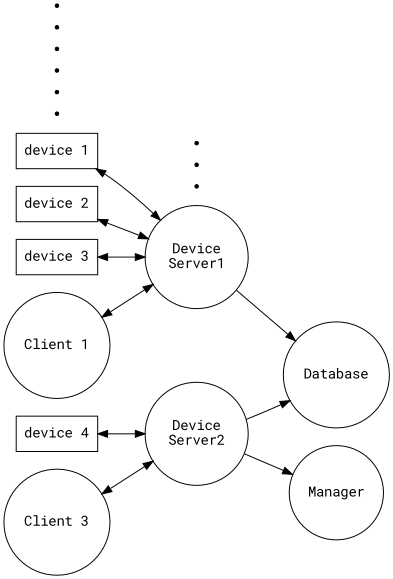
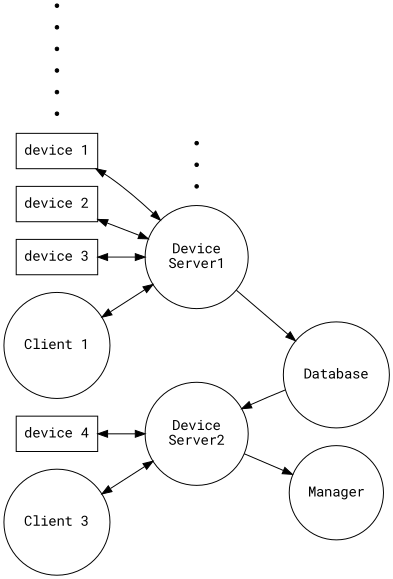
  digraph {
    fontname="Roboto Mono"
    rankdir=LR
    node [fontname="Roboto Mono" shape=point]
    edge [dir=both fontname="Roboto Mono"]
    n1 [label="device 1" shape=box]
    n2 [label="device 2" shape=box]
    n3 [label="device 3" shape=box]
    n4 [label="device 4" shape=box]
    ddummy1
    ddummy2
    ddummy3
    n8 [label="Device\nServer\1" shape=circle]
    n9 [label="Device\nServer\2" shape=circle]
    sdummy1
    sdummy2
    sdummy3
    n13 [label=Manager shape=circle]
    n14 [label=Database shape=circle]
    n15 [label="Client 1" shape=circle]
    n16 [label="Client 3" shape=circle]
    cdummy1
    cdummy2
    cdummy3
    subgraph sub_1 {
      rank=min
      n1
      n2
      n3
      n4
      ddummy1
      ddummy2
      ddummy3
    }
    subgraph sub_2 {
      rank=same
      n8
      n9
      sdummy1
      sdummy2
      sdummy3
    }
    subgraph sub_3 {
      rank=same
      n13
      n14
    }
    subgraph sub_4 {
      rank=same
      n15
      n16
      cdummy1
      cdummy2
      cdummy3
    }
    n1 -> n8
    n2 -> n8
    n3 -> n8
    n4 -> n9
    n8 -> n14 [dir=""]
    n9 -> n13 [dir=""]
-   n9 -> n14 [dir=""]
+   n14 -> n9 [dir=""]
    n15 -> n8
    n16 -> n9
  }
